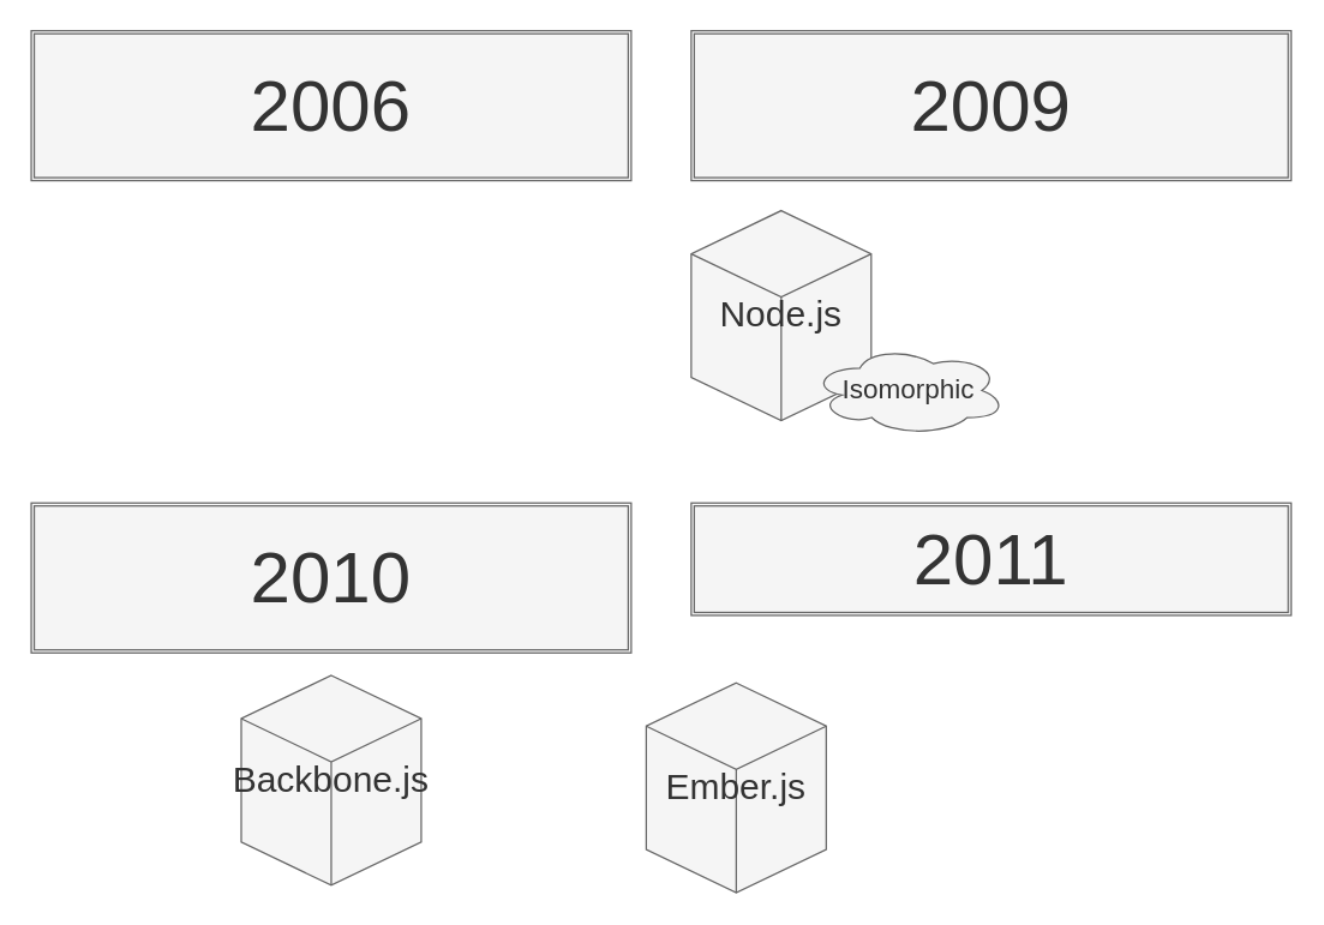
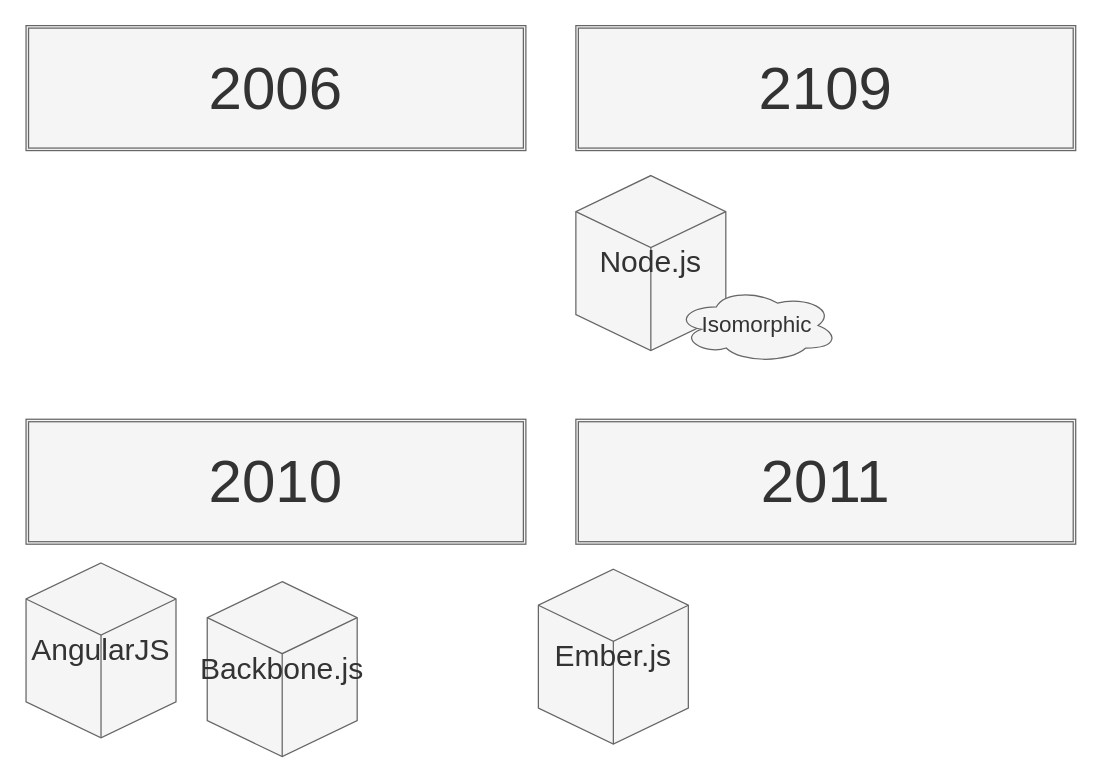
  <mxCell id="0" />
  <mxCell id="1" parent="0" />
- <mxCell id="2" value="&lt;font style=&quot;font-size: 48px&quot;&gt;2009&lt;/font&gt;" style="shape=ext;double=1;rounded=0;whiteSpace=wrap;html=1;shadow=0;sketch=0;fillColor=#f5f5f5;strokeColor=#666666;fontColor=#333333;" parent="1" vertex="1"><mxGeometry x="460" width="400" height="100" as="geometry" y="20" /></mxCell>
+ <mxCell id="2" value="&lt;font style=&quot;font-size: 48px&quot;&gt;2109&lt;/font&gt;" style="shape=ext;double=1;rounded=0;whiteSpace=wrap;html=1;shadow=0;sketch=0;fillColor=#f5f5f5;strokeColor=#666666;fontColor=#333333;" parent="1" vertex="1"><mxGeometry x="460" width="400" height="100" as="geometry" y="20" /></mxCell>
  <mxCell id="3" value="&lt;font style=&quot;font-size: 24px&quot;&gt;Node.js&lt;/font&gt;" style="html=1;whiteSpace=wrap;shape=isoCube2;backgroundOutline=1;isoAngle=15;shadow=0;sketch=0;fillColor=#f5f5f5;strokeColor=#666666;fontColor=#333333;" parent="1" vertex="1"><mxGeometry x="460" y="140" width="120" height="140" as="geometry" /></mxCell>
  <mxCell id="4" value="&lt;font style=&quot;font-size: 48px&quot;&gt;2006&lt;/font&gt;" style="shape=ext;double=1;rounded=0;whiteSpace=wrap;html=1;shadow=0;sketch=0;fillColor=#f5f5f5;strokeColor=#666666;fontColor=#333333;" parent="1" vertex="1"><mxGeometry width="400" height="100" as="geometry" x="20" y="20" /></mxCell>
  <mxCell id="5" value="&lt;font style=&quot;font-size: 18px&quot;&gt;Isomorphic&lt;/font&gt;" style="ellipse;shape=cloud;whiteSpace=wrap;html=1;shadow=0;sketch=0;fillColor=#f5f5f5;align=center;strokeColor=#666666;fontColor=#333333;" parent="1" vertex="1"><mxGeometry x="540" y="230" width="130" height="60" as="geometry" /></mxCell>
  <mxCell id="6" value="&lt;font style=&quot;font-size: 48px&quot;&gt;2010&lt;/font&gt;" style="shape=ext;double=1;rounded=0;whiteSpace=wrap;html=1;shadow=0;sketch=0;fillColor=#f5f5f5;strokeColor=#666666;fontColor=#333333;" parent="1" vertex="1"><mxGeometry y="335" width="400" height="100" as="geometry" x="20" /></mxCell>
- <mxCell id="8" value="&lt;font style=&quot;font-size: 24px&quot;&gt;Backbone.js&lt;/font&gt;" style="html=1;whiteSpace=wrap;shape=isoCube2;backgroundOutline=1;isoAngle=15;shadow=0;sketch=0;fillColor=#f5f5f5;strokeColor=#666666;fontColor=#333333;" parent="1" vertex="1"><mxGeometry x="160" y="450" width="120" height="140" as="geometry" /></mxCell>
- <mxCell id="9" value="&lt;font style=&quot;font-size: 48px&quot;&gt;2011&lt;br&gt;&lt;/font&gt;" style="shape=ext;double=1;rounded=0;whiteSpace=wrap;html=1;shadow=0;sketch=0;fillColor=#f5f5f5;strokeColor=#666666;fontColor=#333333;" parent="1" vertex="1"><mxGeometry x="460" y="335" width="400" height="75" as="geometry" /></mxCell>
+ <mxCell id="7" value="&lt;font style=&quot;font-size: 24px&quot;&gt;AngularJS&lt;/font&gt;" style="html=1;whiteSpace=wrap;shape=isoCube2;backgroundOutline=1;isoAngle=15;shadow=0;sketch=0;fillColor=#f5f5f5;strokeColor=#666666;fontColor=#333333;" parent="1" vertex="1"><mxGeometry y="450" width="120" height="140" as="geometry" x="20" /></mxCell>
+ <mxCell id="8" value="&lt;font style=&quot;font-size: 24px&quot;&gt;Backbone.js&lt;/font&gt;" style="html=1;whiteSpace=wrap;shape=isoCube2;backgroundOutline=1;isoAngle=15;shadow=0;sketch=0;fillColor=#f5f5f5;strokeColor=#666666;fontColor=#333333;" parent="1" vertex="1"><mxGeometry x="165" y="465" width="120" height="140" as="geometry" /></mxCell>
+ <mxCell id="9" value="&lt;font style=&quot;font-size: 48px&quot;&gt;2011&lt;br&gt;&lt;/font&gt;" style="shape=ext;double=1;rounded=0;whiteSpace=wrap;html=1;shadow=0;sketch=0;fillColor=#f5f5f5;strokeColor=#666666;fontColor=#333333;" parent="1" vertex="1"><mxGeometry x="460" y="335" width="400" height="100" as="geometry" /></mxCell>
  <mxCell id="10" value="&lt;font style=&quot;font-size: 24px&quot;&gt;Ember.js&lt;/font&gt;" style="html=1;whiteSpace=wrap;shape=isoCube2;backgroundOutline=1;isoAngle=15;shadow=0;sketch=0;fillColor=#f5f5f5;strokeColor=#666666;fontColor=#333333;" parent="1" vertex="1"><mxGeometry x="430" y="455" width="120" height="140" as="geometry" /></mxCell>
